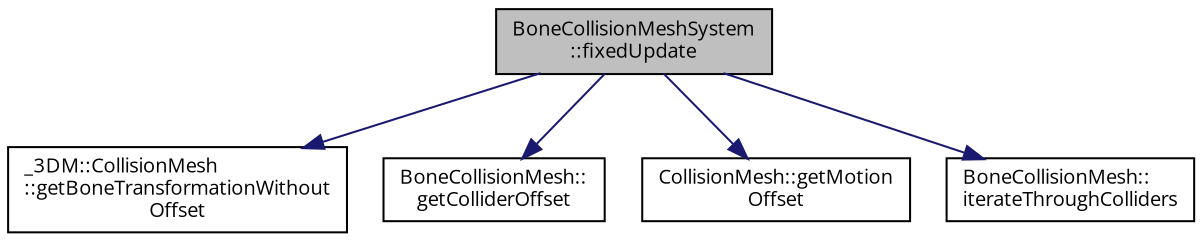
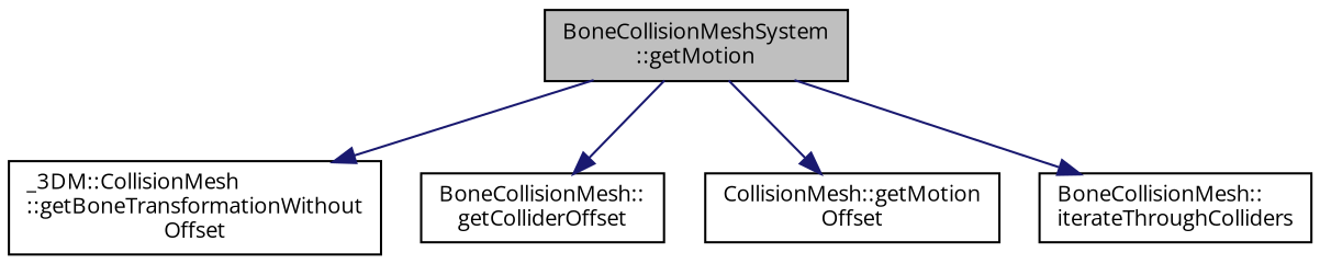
  digraph {
    fontname="Open Sans"
    rankdir=TB
    node [color=black fillcolor=white fontname="Open Sans" fontsize=10 shape=record style=filled]
    edge [color=midnightblue fontname="Open Sans" fontsize=10 labelfontname=Helvetica labelfontsize=10 style=solid]
-   n1 [fillcolor=grey75 fontcolor=black height=0.2 label="BoneCollisionMeshSystem\l::fixedUpdate" width=0.4]
+   n1 [fillcolor=grey75 fontcolor=black height=0.2 label="BoneCollisionMeshSystem\l::getMotion" width=0.4]
    n2 [height=0.2 label="_3DM::CollisionMesh\l::getBoneTransformationWithout\lOffset" width=0.4]
    n3 [height=0.2 label="BoneCollisionMesh::\lgetColliderOffset" width=0.4]
    n4 [height=0.2 label="CollisionMesh::getMotion\lOffset" width=0.4]
    n5 [height=0.2 label="BoneCollisionMesh::\literateThroughColliders" width=0.4]
    n1 -> n2
    n1 -> n3
    n1 -> n4
    n1 -> n5
  }
